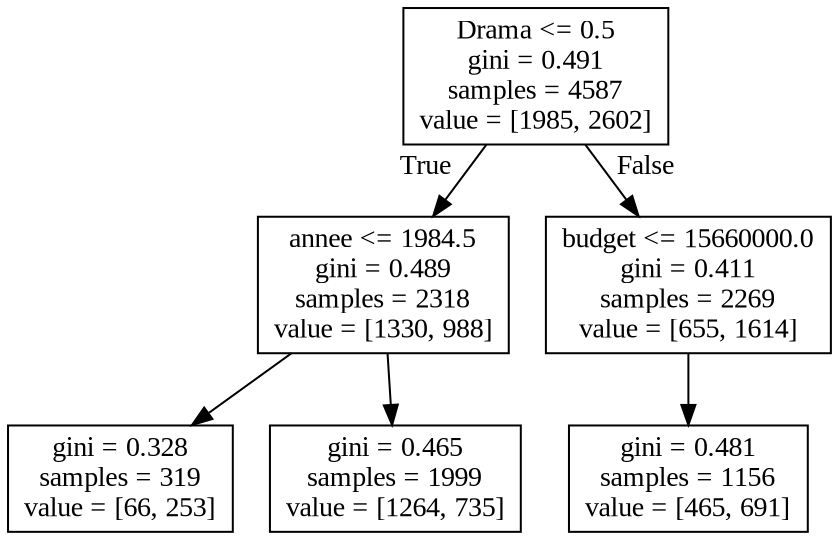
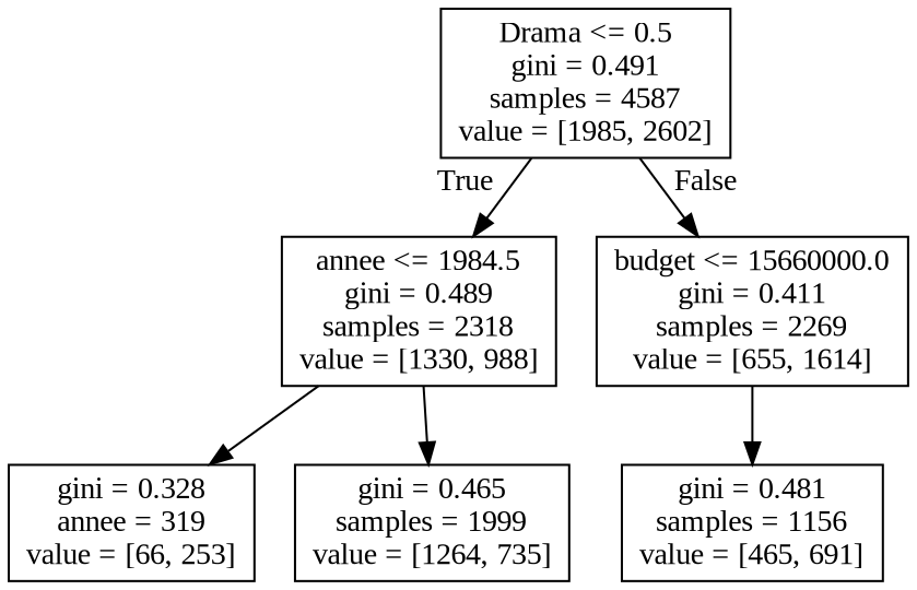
  digraph {
    fontname="Liberation Serif"
    node [fontname="Liberation Serif" shape=box]
    edge [fontname="Liberation Serif"]
    n1 [label="Drama <= 0.5\ngini = 0.491\nsamples = 4587\nvalue = [1985, 2602]"]
    n2 [label="annee <= 1984.5\ngini = 0.489\nsamples = 2318\nvalue = [1330, 988]"]
    n3 [label="budget <= 15660000.0\ngini = 0.411\nsamples = 2269\nvalue = [655, 1614]"]
-   n4 [label="gini = 0.328\nsamples = 319\nvalue = [66, 253]"]
+   n4 [label="gini = 0.328\nannee = 319\nvalue = [66, 253]"]
    n5 [label="gini = 0.465\nsamples = 1999\nvalue = [1264, 735]"]
    n6 [label="gini = 0.481\nsamples = 1156\nvalue = [465, 691]"]
    n1 -> n2 [headlabel=True labelangle=45 labeldistance=2.5]
    n1 -> n3 [headlabel=False labelangle=-45 labeldistance=2.5]
    n2 -> n4
    n2 -> n5
    n3 -> n6
  }
